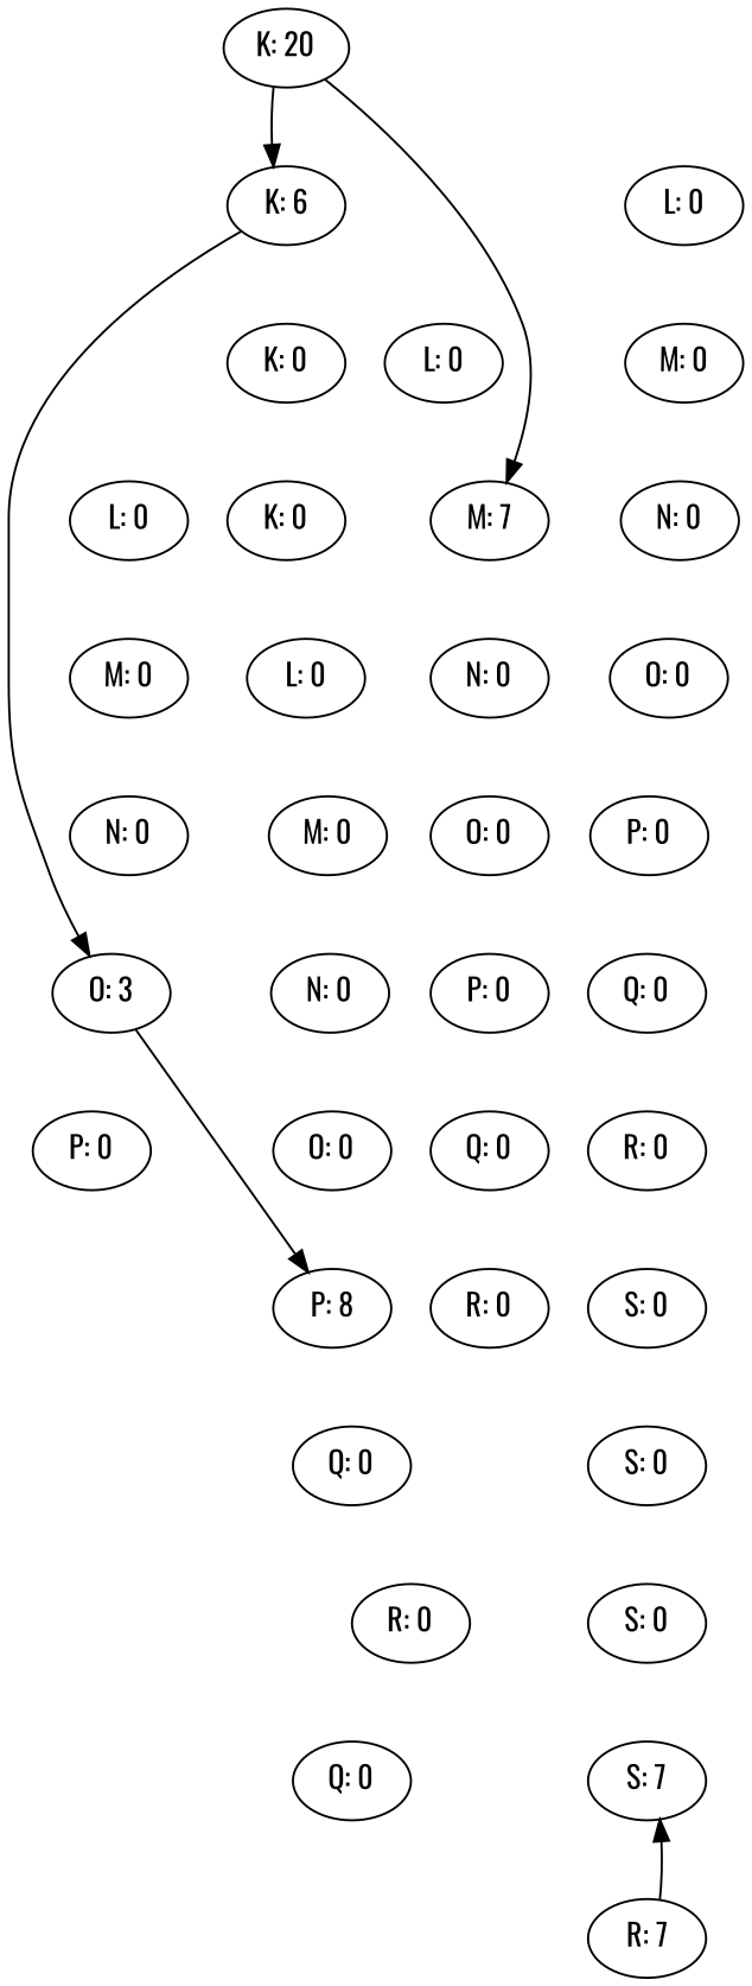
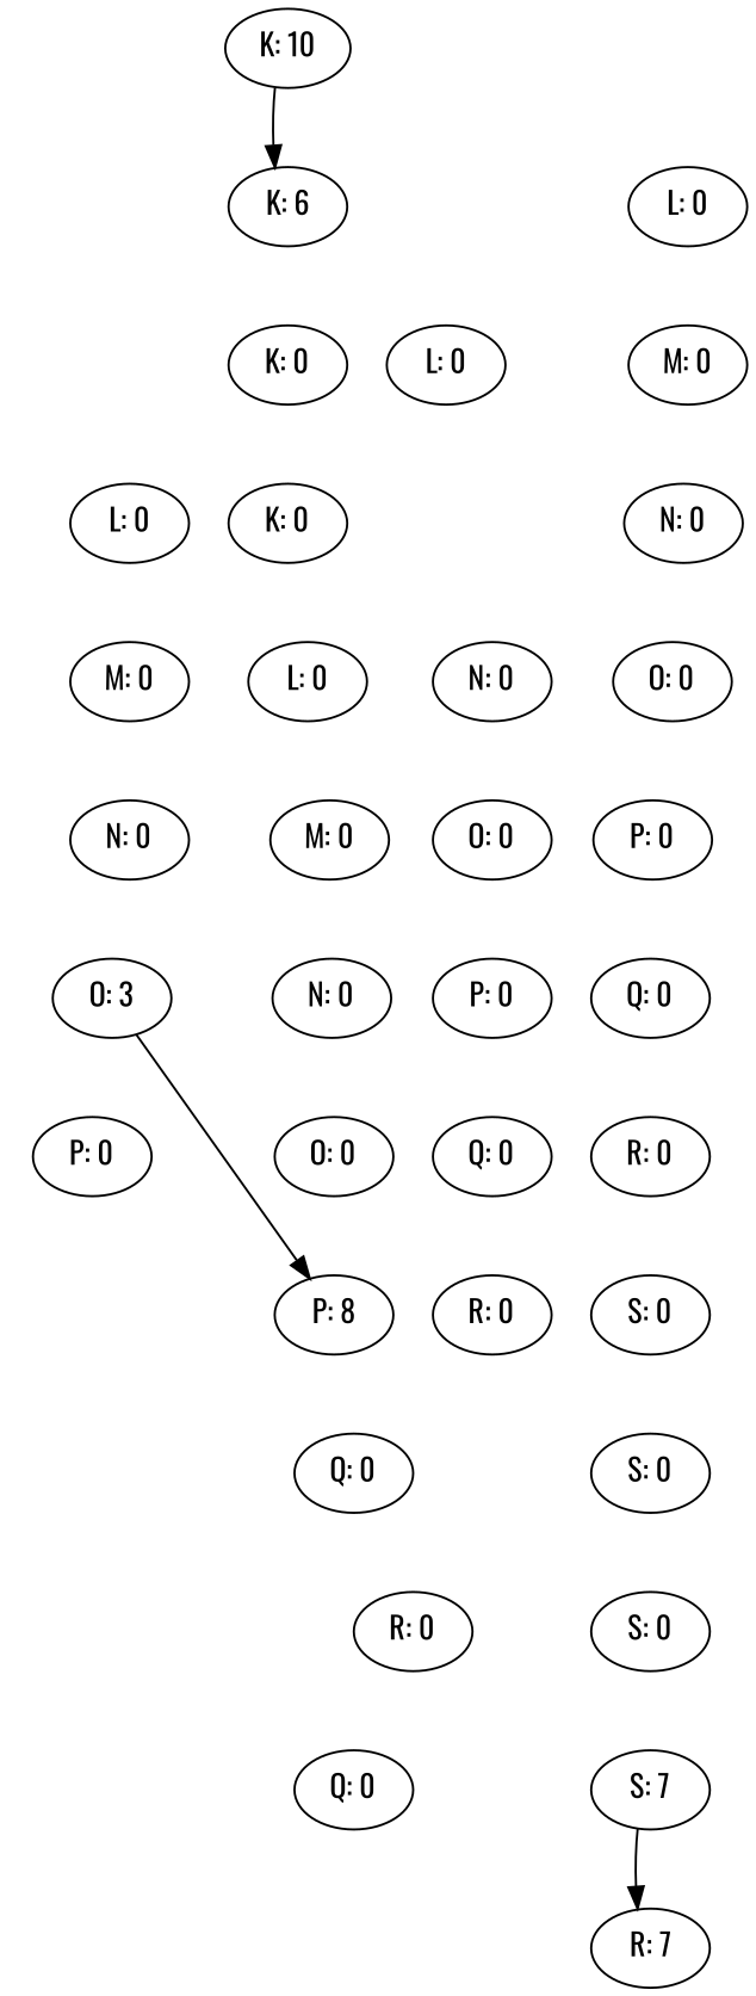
  digraph {
    fontname=Oswald
    rank=same
    node [fontname=Oswald]
    edge [fontname=Oswald style=invis]
-   n1 [label="K: 20"]
+   n1 [label="K: 10"]
    n2 [label="L: 0"]
    n3 [label="K: 6"]
-   n4 [label="M: 7"]
    n5 [label="M: 0"]
    n6 [label="L: 0"]
    n7 [label="K: 0"]
    n8 [label="O: 3"]
    n9 [label="N: 0"]
    n10 [label="N: 0"]
    n11 [label="O: 0"]
    n12 [label="P: 0"]
    n13 [label="Q: 0"]
    n14 [label="R: 0"]
    n15 [label="S: 0"]
    n16 [label="S: 0"]
    n17 [label="S: 0"]
    n18 [label="L: 0"]
    n19 [label="K: 0"]
    n20 [label="P: 0"]
    n21 [label="P: 8"]
    n22 [label="O: 0"]
    n23 [label="R: 7"]
    n24 [label="S: 7"]
    n25 [label="P: 0"]
    n26 [label="Q: 0"]
    n27 [label="R: 0"]
    n28 [label="M: 0"]
    n29 [label="L: 0"]
    n30 [label="N: 0"]
    n31 [label="Q: 0"]
    n32 [label="Q: 0"]
    n33 [label="M: 0"]
    n34 [label="N: 0"]
    n35 [label="O: 0"]
    n36 [label="R: 0"]
    n1 -> n2
    n1 -> n3 [style=""]
    n1 -> n3 [weight=1000]
-   n1 -> n4 [style=""]
    n2 -> n5
    n3 -> n6
    n3 -> n7 [weight=1000]
-   n3 -> n8 [style=""]
-   n4 -> n9
    n5 -> n10
-   n6 -> n4
    n7 -> n18
    n7 -> n19 [weight=1000]
    n8 -> n20
    n8 -> n21 [style=""]
    n9 -> n22
    n10 -> n11
    n11 -> n12
    n12 -> n13
    n13 -> n14
    n14 -> n15
    n15 -> n16 [weight=1000]
    n16 -> n17 [weight=1000]
    n17 -> n24 [weight=1000]
    n18 -> n28
    n19 -> n29
    n20 -> n31
    n21 -> n32
    n22 -> n25
    n23 -> n17
-   n23 -> n24 [style=""]
+   n24 -> n23 [style=""]
    n25 -> n26
    n26 -> n27
    n27 -> n16
    n28 -> n30
    n29 -> n33
    n30 -> n8
    n31 -> n23
    n32 -> n36
    n33 -> n34
    n34 -> n35
    n35 -> n21
    n36 -> n24
  }
